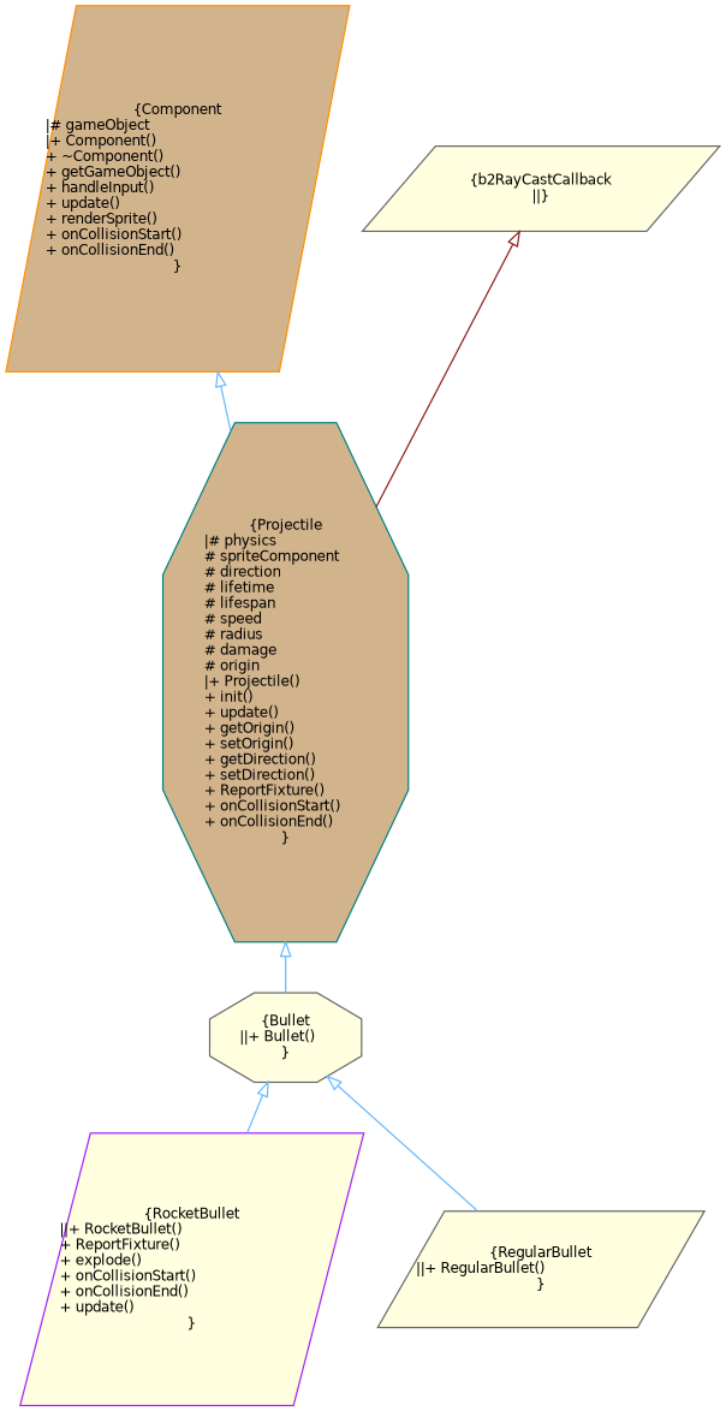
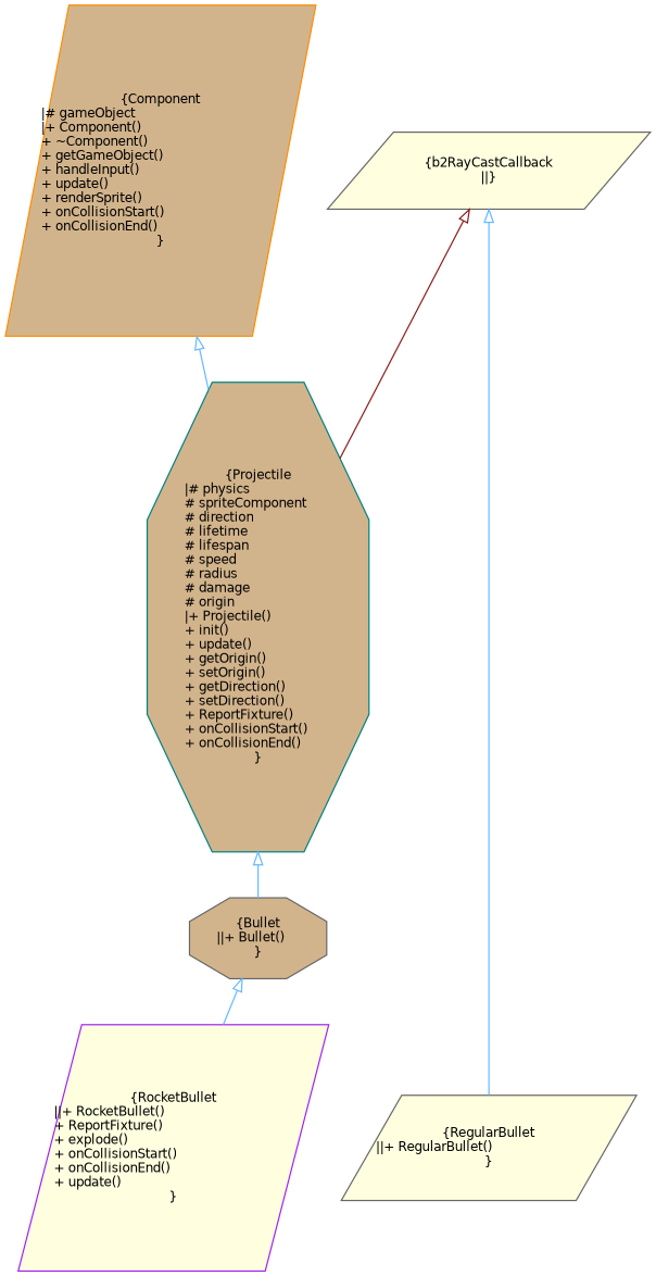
  digraph {
    node [color=gray40 fillcolor=tan fontname=Helvetica fontsize=10 shape=parallelogram style=filled]
    edge [arrowtail=onormal color=steelblue1 dir=back fontname=Helvetica fontsize=10 labelfontname=Helvetica labelfontsize=10 style=solid]
    n1 [color=teal fontcolor=black height=0.2 label="{Projectile\n|# physics\l# spriteComponent\l# direction\l# lifetime\l# lifespan\l# speed\l# radius\l# damage\l# origin\l|+ Projectile()\l+ init()\l+ update()\l+ getOrigin()\l+ setOrigin()\l+ getDirection()\l+ setDirection()\l+ ReportFixture()\l+ onCollisionStart()\l+ onCollisionEnd()\l}" shape=octagon width=0.4]
-   n2 [fillcolor=lightyellow height=0.2 label="{Bullet\n||+ Bullet()\l}" shape=octagon width=0.4]
+   n2 [height=0.2 label="{Bullet\n||+ Bullet()\l}" shape=octagon width=0.4]
    n3 [fillcolor=lightyellow height=0.2 label="{RegularBullet\n||+ RegularBullet()\l}" width=0.4]
    n4 [color=purple fillcolor=lightyellow height=0.2 label="{RocketBullet\n||+ RocketBullet()\l+ ReportFixture()\l+ explode()\l+ onCollisionStart()\l+ onCollisionEnd()\l+ update()\l}" width=0.4]
    n5 [color=darkorange height=0.2 label="{Component\n|# gameObject\l|+ Component()\l+ ~Component()\l+ getGameObject()\l+ handleInput()\l+ update()\l+ renderSprite()\l+ onCollisionStart()\l+ onCollisionEnd()\l}" width=0.4]
    n6 [fillcolor=lightyellow height=0.2 label="{b2RayCastCallback\n||}" width=0.4]
    n1 -> n2
-   n2 -> n3
+   n6 -> n3
    n2 -> n4
    n5 -> n1
    n6 -> n1 [color=firebrick4]
  }
